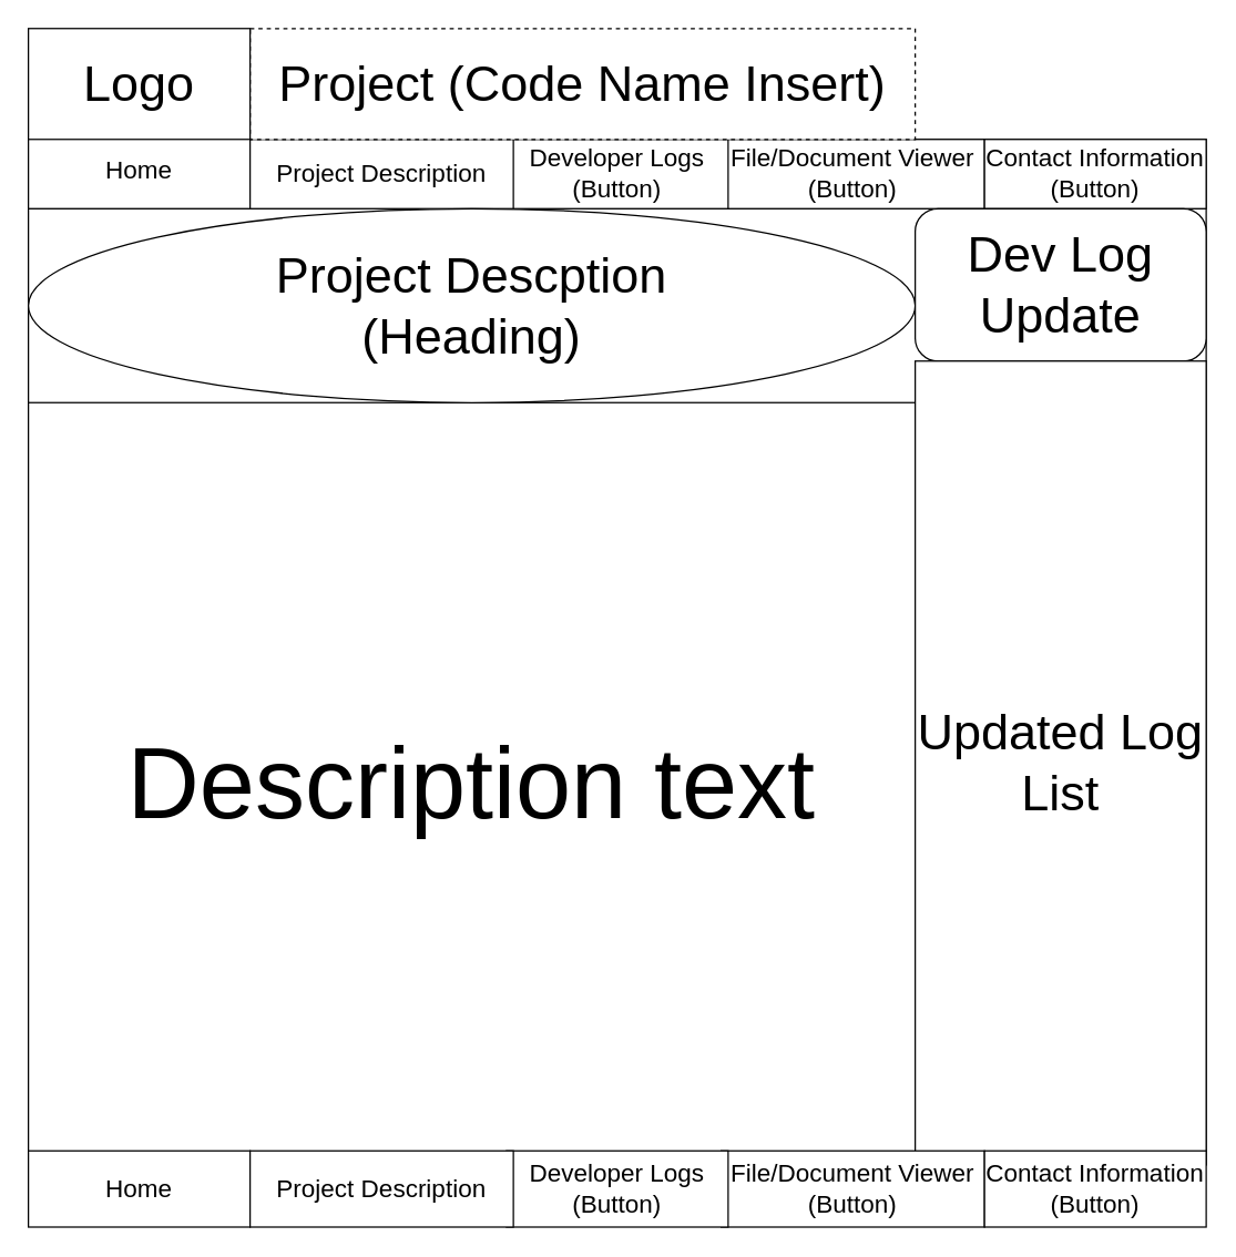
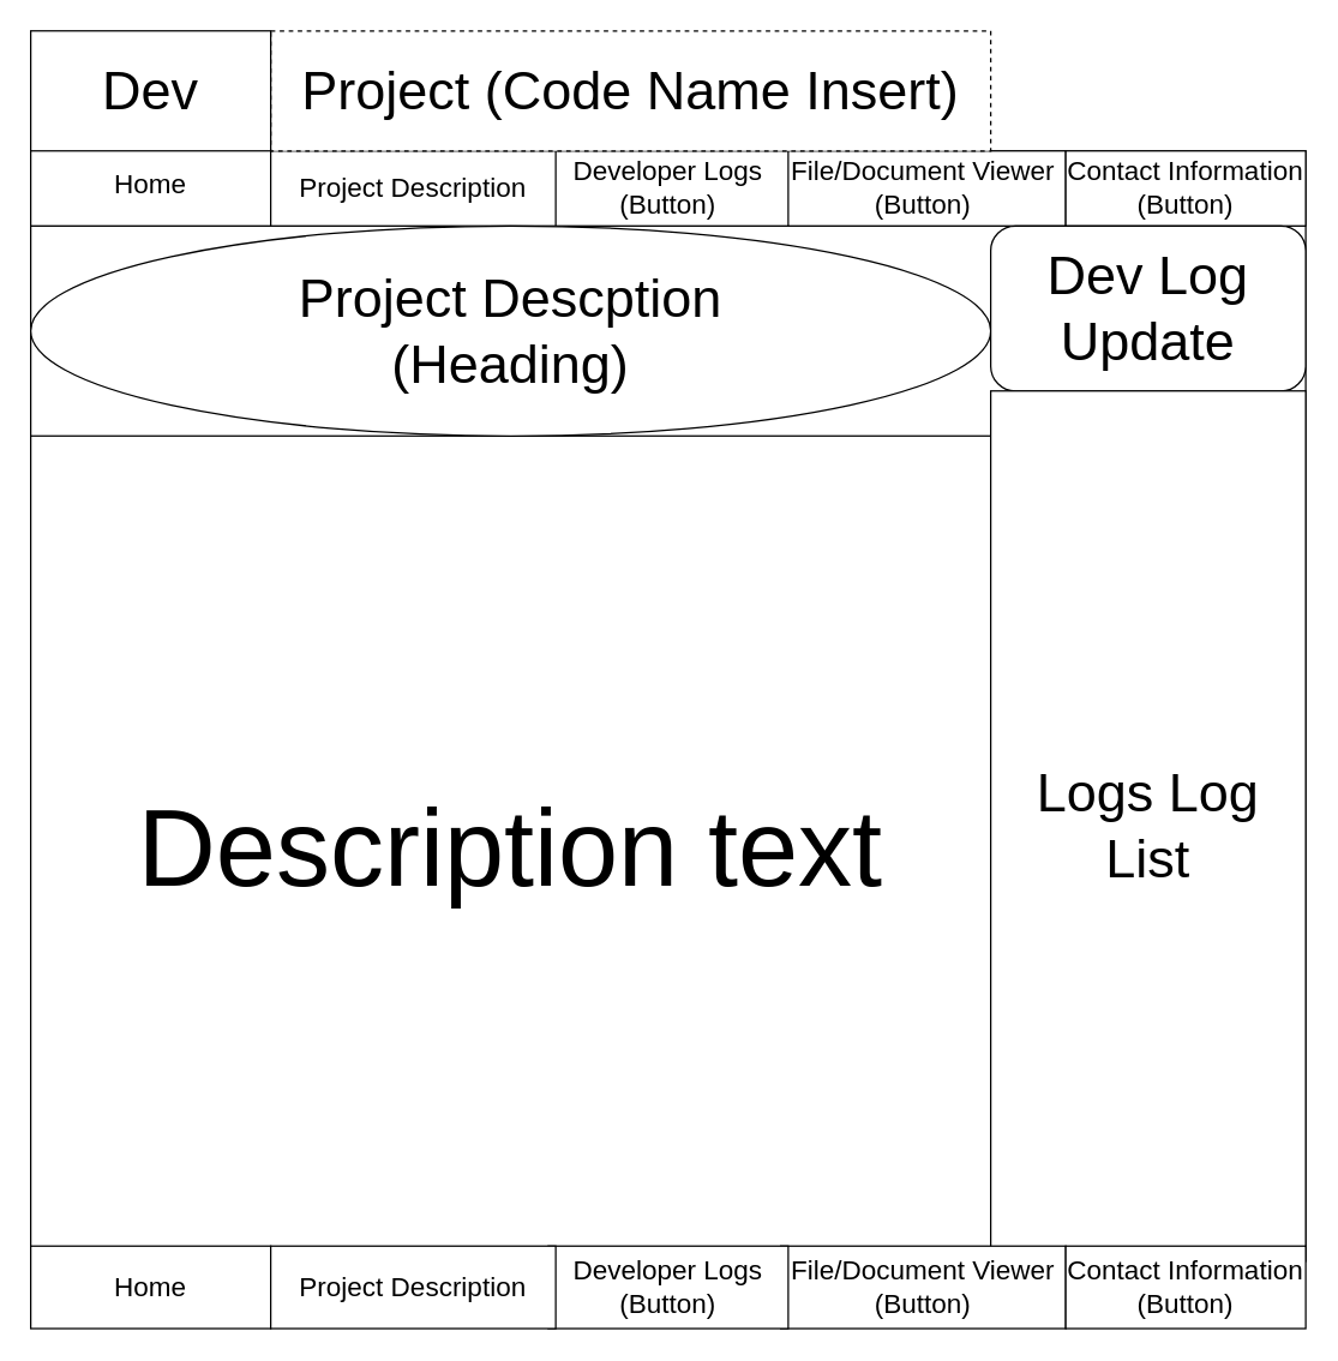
  <mxCell id="0" />
  <mxCell id="1" parent="0" />
  <mxCell id="2" value="" style="swimlane;whiteSpace=wrap;html=1;startSize=50;" vertex="1" parent="1"><mxGeometry y="100" width="850" height="740" as="geometry" x="20" /></mxCell>
  <mxCell id="3" value="&lt;font style=&quot;&quot;&gt;&lt;font style=&quot;font-size: 18px;&quot;&gt;File/Document Viewer&lt;br&gt;(Button)&lt;/font&gt;&lt;br&gt;&lt;/font&gt;" style="rounded=0;whiteSpace=wrap;html=1;" vertex="1" parent="2"><mxGeometry x="500" width="190" height="50" as="geometry" /></mxCell>
  <mxCell id="4" value="&lt;font style=&quot;&quot;&gt;&lt;font style=&quot;font-size: 18px;&quot;&gt;Developer Logs&lt;br&gt;(Button)&lt;/font&gt;&lt;br&gt;&lt;/font&gt;" style="rounded=0;whiteSpace=wrap;html=1;" vertex="1" parent="2"><mxGeometry x="345" width="160" height="50" as="geometry" /></mxCell>
  <mxCell id="5" value="&lt;font style=&quot;&quot;&gt;&lt;font style=&quot;font-size: 18px;&quot;&gt;Contact Information&lt;br&gt;(Button)&lt;/font&gt;&lt;br&gt;&lt;/font&gt;" style="rounded=0;whiteSpace=wrap;html=1;" vertex="1" parent="2"><mxGeometry x="690" width="160" height="50" as="geometry" /></mxCell>
  <mxCell id="6" value="&lt;font style=&quot;font-size: 18px;&quot;&gt;Home&lt;/font&gt;" style="rounded=0;whiteSpace=wrap;html=1;" vertex="1" parent="2"><mxGeometry y="-5" width="160" height="55" as="geometry" /></mxCell>
  <mxCell id="7" value="&lt;font style=&quot;font-size: 18px;&quot;&gt;Project Description&lt;/font&gt;" style="rounded=0;whiteSpace=wrap;html=1;" vertex="1" parent="2"><mxGeometry x="160" width="190" height="50" as="geometry" /></mxCell>
  <mxCell id="8" value="&lt;font style=&quot;font-size: 72px;&quot;&gt;Description text&lt;/font&gt;" style="rounded=0;whiteSpace=wrap;html=1;" vertex="1" parent="2"><mxGeometry y="190" width="640" height="550" as="geometry" /></mxCell>
  <mxCell id="9" value="&lt;font style=&quot;font-size: 36px;&quot;&gt;Project Descption&lt;br&gt;(Heading)&lt;/font&gt;" style="ellipse;whiteSpace=wrap;html=1;" vertex="1" parent="2"><mxGeometry y="50" width="640" height="140" as="geometry" /></mxCell>
  <mxCell id="10" value="&lt;font style=&quot;font-size: 36px;&quot;&gt;Dev Log Update&lt;/font&gt;" style="whiteSpace=wrap;html=1;rounded=1;" vertex="1" parent="2"><mxGeometry x="640" y="50" width="210" height="110" as="geometry" /></mxCell>
- <mxCell id="11" value="&lt;font style=&quot;font-size: 36px;&quot;&gt;Updated Log List&lt;/font&gt;" style="rounded=0;whiteSpace=wrap;html=1;" vertex="1" parent="2"><mxGeometry x="640" y="160" width="210" height="580" as="geometry" /></mxCell>
+ <mxCell id="11" value="&lt;font style=&quot;font-size: 36px;&quot;&gt;Logs Log List&lt;/font&gt;" style="rounded=0;whiteSpace=wrap;html=1;" vertex="1" parent="2"><mxGeometry x="640" y="160" width="210" height="580" as="geometry" /></mxCell>
  <mxCell id="12" value="&lt;font style=&quot;font-size: 36px;&quot;&gt;Project (Code Name Insert)&lt;/font&gt;" style="rounded=0;whiteSpace=wrap;html=1;dashed=1;" vertex="1" parent="1"><mxGeometry x="180" width="480" height="80" as="geometry" y="20" /></mxCell>
- <mxCell id="13" value="&lt;font style=&quot;font-size: 36px;&quot;&gt;Logo&lt;/font&gt;" style="rounded=0;whiteSpace=wrap;html=1;" vertex="1" parent="1"><mxGeometry width="160" height="80" as="geometry" x="20" y="20" /></mxCell>
+ <mxCell id="13" value="&lt;font style=&quot;font-size: 36px;&quot;&gt;Dev&lt;/font&gt;" style="rounded=0;whiteSpace=wrap;html=1;" vertex="1" parent="1"><mxGeometry width="160" height="80" as="geometry" x="20" y="20" /></mxCell>
  <mxCell id="14" value="&lt;font style=&quot;&quot;&gt;&lt;font style=&quot;font-size: 18px;&quot;&gt;File/Document Viewer&lt;br&gt;(Button)&lt;/font&gt;&lt;br&gt;&lt;/font&gt;" style="rounded=0;whiteSpace=wrap;html=1;" vertex="1" parent="1"><mxGeometry x="520" y="830" width="190" height="55" as="geometry" /></mxCell>
  <mxCell id="15" value="&lt;font style=&quot;&quot;&gt;&lt;font style=&quot;font-size: 18px;&quot;&gt;Developer Logs&lt;br&gt;(Button)&lt;/font&gt;&lt;br&gt;&lt;/font&gt;" style="rounded=0;whiteSpace=wrap;html=1;" vertex="1" parent="1"><mxGeometry x="365" y="830" width="160" height="55" as="geometry" /></mxCell>
  <mxCell id="16" value="&lt;font style=&quot;&quot;&gt;&lt;font style=&quot;font-size: 18px;&quot;&gt;Contact Information&lt;br&gt;(Button)&lt;/font&gt;&lt;br&gt;&lt;/font&gt;" style="rounded=0;whiteSpace=wrap;html=1;" vertex="1" parent="1"><mxGeometry x="710" y="830" width="160" height="55" as="geometry" /></mxCell>
  <mxCell id="17" value="&lt;font style=&quot;font-size: 18px;&quot;&gt;Home&lt;/font&gt;" style="rounded=0;whiteSpace=wrap;html=1;" vertex="1" parent="1"><mxGeometry y="830" width="160" height="55" as="geometry" x="20" /></mxCell>
  <mxCell id="18" value="&lt;font style=&quot;font-size: 18px;&quot;&gt;Project Description&lt;/font&gt;" style="rounded=0;whiteSpace=wrap;html=1;" vertex="1" parent="1"><mxGeometry x="180" y="830" width="190" height="55" as="geometry" /></mxCell>
